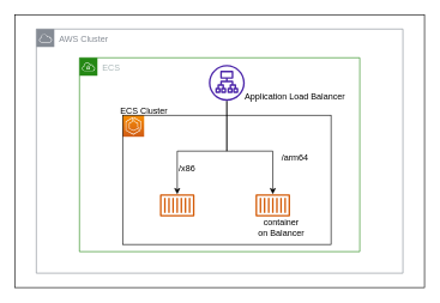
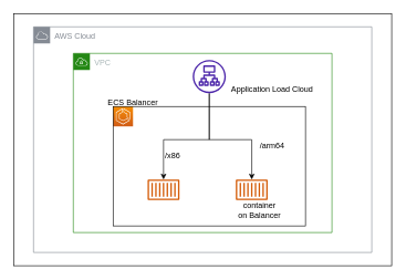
  <mxCell id="0" />
  <mxCell id="1" parent="0" />
  <mxCell id="2" value="" style="rounded=0;whiteSpace=wrap;html=1;" vertex="1" parent="1"><mxGeometry x="20" y="20" width="570" height="380" as="geometry" /></mxCell>
- <mxCell id="3" value="AWS Cluster" style="sketch=0;outlineConnect=0;gradientColor=none;html=1;whiteSpace=wrap;fontSize=12;fontStyle=0;shape=mxgraph.aws4.group;grIcon=mxgraph.aws4.group_aws_cloud;strokeColor=#858B94;fillColor=none;verticalAlign=top;align=left;spacingLeft=30;fontColor=#858B94;dashed=0;" vertex="1" parent="1"><mxGeometry x="50" y="40" width="510" height="340" as="geometry" /></mxCell>
+ <mxCell id="3" value="AWS Cloud" style="sketch=0;outlineConnect=0;gradientColor=none;html=1;whiteSpace=wrap;fontSize=12;fontStyle=0;shape=mxgraph.aws4.group;grIcon=mxgraph.aws4.group_aws_cloud;strokeColor=#858B94;fillColor=none;verticalAlign=top;align=left;spacingLeft=30;fontColor=#858B94;dashed=0;" vertex="1" parent="1"><mxGeometry x="50" y="40" width="510" height="340" as="geometry" /></mxCell>
  <mxCell id="4" style="edgeStyle=orthogonalEdgeStyle;rounded=0;orthogonalLoop=1;jettySize=auto;html=1;" edge="1" parent="1" source="6" target="8"><mxGeometry relative="1" as="geometry"><Array as="points"><mxPoint x="315" y="210" /><mxPoint x="246" y="210" /></Array></mxGeometry></mxCell>
  <mxCell id="5" style="edgeStyle=orthogonalEdgeStyle;rounded=0;orthogonalLoop=1;jettySize=auto;html=1;" edge="1" parent="1" source="6" target="9"><mxGeometry relative="1" as="geometry"><Array as="points"><mxPoint x="315" y="210" /><mxPoint x="379" y="210" /></Array></mxGeometry></mxCell>
  <mxCell id="6" value="" style="sketch=0;outlineConnect=0;fontColor=#232F3E;gradientColor=none;fillColor=#4D27AA;strokeColor=none;dashed=0;verticalLabelPosition=bottom;verticalAlign=top;align=center;html=1;fontSize=12;fontStyle=0;aspect=fixed;pointerEvents=1;shape=mxgraph.aws4.application_load_balancer;" vertex="1" parent="1"><mxGeometry x="290" y="90" width="50" height="50" as="geometry" /></mxCell>
  <mxCell id="7" value="" style="sketch=0;points=[[0,0,0],[0.25,0,0],[0.5,0,0],[0.75,0,0],[1,0,0],[0,1,0],[0.25,1,0],[0.5,1,0],[0.75,1,0],[1,1,0],[0,0.25,0],[0,0.5,0],[0,0.75,0],[1,0.25,0],[1,0.5,0],[1,0.75,0]];outlineConnect=0;fontColor=#232F3E;gradientColor=#F78E04;gradientDirection=north;fillColor=#D05C17;strokeColor=#ffffff;dashed=0;verticalLabelPosition=bottom;verticalAlign=top;align=center;html=1;fontSize=12;fontStyle=0;aspect=fixed;shape=mxgraph.aws4.resourceIcon;resIcon=mxgraph.aws4.ecs;" vertex="1" parent="1"><mxGeometry x="170" y="160" width="30" height="30" as="geometry" /></mxCell>
  <mxCell id="8" value="" style="sketch=0;outlineConnect=0;fontColor=#232F3E;gradientColor=none;fillColor=#D45B07;strokeColor=none;dashed=0;verticalLabelPosition=bottom;verticalAlign=top;align=center;html=1;fontSize=12;fontStyle=0;aspect=fixed;pointerEvents=1;shape=mxgraph.aws4.container_1;" vertex="1" parent="1"><mxGeometry x="222" y="270" width="48" height="31" as="geometry" /></mxCell>
  <mxCell id="9" value="" style="sketch=0;outlineConnect=0;fontColor=#232F3E;gradientColor=none;fillColor=#D45B07;strokeColor=none;dashed=0;verticalLabelPosition=bottom;verticalAlign=top;align=center;html=1;fontSize=12;fontStyle=0;aspect=fixed;pointerEvents=1;shape=mxgraph.aws4.container_1;" vertex="1" parent="1"><mxGeometry x="355" y="270" width="48" height="31" as="geometry" /></mxCell>
  <mxCell id="10" value="/x86" style="text;html=1;strokeColor=none;fillColor=none;align=center;verticalAlign=middle;whiteSpace=wrap;rounded=0;" vertex="1" parent="1"><mxGeometry x="230" y="220" width="60" height="30" as="geometry" /></mxCell>
  <mxCell id="11" value="/arm64" style="text;html=1;strokeColor=none;fillColor=none;align=center;verticalAlign=middle;whiteSpace=wrap;rounded=0;" vertex="1" parent="1"><mxGeometry x="380" y="205" width="60" height="30" as="geometry" /></mxCell>
  <mxCell id="12" value="container&lt;br&gt; on Balancer" style="text;html=1;strokeColor=none;fillColor=none;align=center;verticalAlign=middle;whiteSpace=wrap;rounded=0;" vertex="1" parent="1"><mxGeometry x="342" y="301" width="98" height="30" as="geometry" /></mxCell>
- <mxCell id="13" value="ECS" style="points=[[0,0],[0.25,0],[0.5,0],[0.75,0],[1,0],[1,0.25],[1,0.5],[1,0.75],[1,1],[0.75,1],[0.5,1],[0.25,1],[0,1],[0,0.75],[0,0.5],[0,0.25]];outlineConnect=0;gradientColor=none;html=1;whiteSpace=wrap;fontSize=12;fontStyle=0;container=1;pointerEvents=0;collapsible=0;recursiveResize=0;shape=mxgraph.aws4.group;grIcon=mxgraph.aws4.group_vpc;strokeColor=#248814;fillColor=none;verticalAlign=top;align=left;spacingLeft=30;fontColor=#AAB7B8;dashed=0;" vertex="1" parent="1"><mxGeometry x="110" y="80" width="390" height="270" as="geometry" /></mxCell>
+ <mxCell id="13" value="VPC" style="points=[[0,0],[0.25,0],[0.5,0],[0.75,0],[1,0],[1,0.25],[1,0.5],[1,0.75],[1,1],[0.75,1],[0.5,1],[0.25,1],[0,1],[0,0.75],[0,0.5],[0,0.25]];outlineConnect=0;gradientColor=none;html=1;whiteSpace=wrap;fontSize=12;fontStyle=0;container=1;pointerEvents=0;collapsible=0;recursiveResize=0;shape=mxgraph.aws4.group;grIcon=mxgraph.aws4.group_vpc;strokeColor=#248814;fillColor=none;verticalAlign=top;align=left;spacingLeft=30;fontColor=#AAB7B8;dashed=0;" vertex="1" parent="1"><mxGeometry x="110" y="80" width="390" height="270" as="geometry" /></mxCell>
  <mxCell id="14" value="" style="rounded=0;whiteSpace=wrap;html=1;fillColor=none;strokeWidth=1;" vertex="1" parent="13"><mxGeometry x="60" y="80" width="290" height="180" as="geometry" /></mxCell>
- <mxCell id="15" value="Application Load Balancer" style="text;html=1;strokeColor=none;fillColor=none;align=center;verticalAlign=middle;whiteSpace=wrap;rounded=0;" vertex="1" parent="13"><mxGeometry x="220" y="40" width="160" height="30" as="geometry" /></mxCell>
- <mxCell id="16" value="ECS Cluster" style="text;html=1;strokeColor=none;fillColor=none;align=center;verticalAlign=middle;whiteSpace=wrap;rounded=0;" vertex="1" parent="13"><mxGeometry x="10" y="60" width="160" height="30" as="geometry" /></mxCell>
+ <mxCell id="15" value="Application Load Cloud" style="text;html=1;strokeColor=none;fillColor=none;align=center;verticalAlign=middle;whiteSpace=wrap;rounded=0;" vertex="1" parent="13"><mxGeometry x="220" y="40" width="160" height="30" as="geometry" /></mxCell>
+ <mxCell id="16" value="ECS Balancer" style="text;html=1;strokeColor=none;fillColor=none;align=center;verticalAlign=middle;whiteSpace=wrap;rounded=0;" vertex="1" parent="13"><mxGeometry x="10" y="60" width="160" height="30" as="geometry" /></mxCell>
